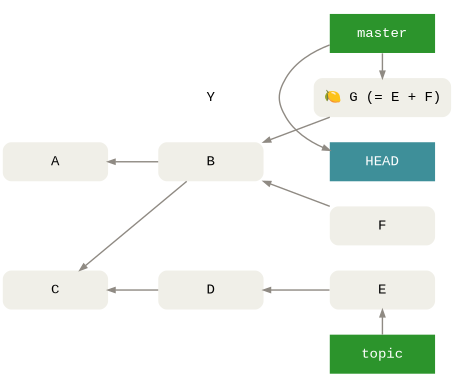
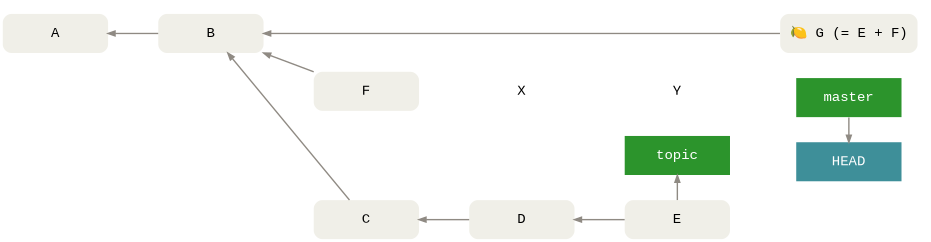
  digraph {
    nodesep=.5
    rankdir=LR
    ranksep=1
    node [fillcolor="#f0efe8" fontname="Menlo, Monaco, Consolas, Lucida Console, Courier New, monospace" fontsize=20 group=topic margin=".2,.23" penwidth=0 shape=box style="rounded,filled"]
    edge [color="#8f8a83" dir=back penwidth=2]
    E [width=2.1]
    topic [fillcolor="#2c942c" fontcolor="#ffffff" style=filled width=2.1]
    n3 [group=master label="🍋 G (= E + F)" width=2.1]
    master [fillcolor="#2c942c" fontcolor="#ffffff" style=filled width=2.1]
    HEAD [fillcolor="#3e8f99" fontcolor="#ffffff" style=filled width=2.1]
    A [group=master width=2.1]
    B [group=master width=2.1]
    F [group=master width=2.1]
    C [width=2.1]
+   X [fillcolor=transparent group=master width=2.1]
    D [width=2.1]
    Y [fillcolor=transparent group=master width=2.1]
    subgraph sub_1 {
      rank=same
      E
      topic
    }
    subgraph cluster_2 {
      color=invis
      subgraph sub_3 {
        color=invis
        rank=same
        n3
        master
        HEAD
      }
    }
-   E -> topic
-   n3 -> master
+   topic -> E
    HEAD -> master
    A -> B
    B -> n3 [weight=2]
    B -> F
-   C -> B
+   B -> C
+   F -> X [style=invis]
    C -> D
+   X -> Y [style=invis]
    D -> E
    Y -> n3 [style=invis]
  }
